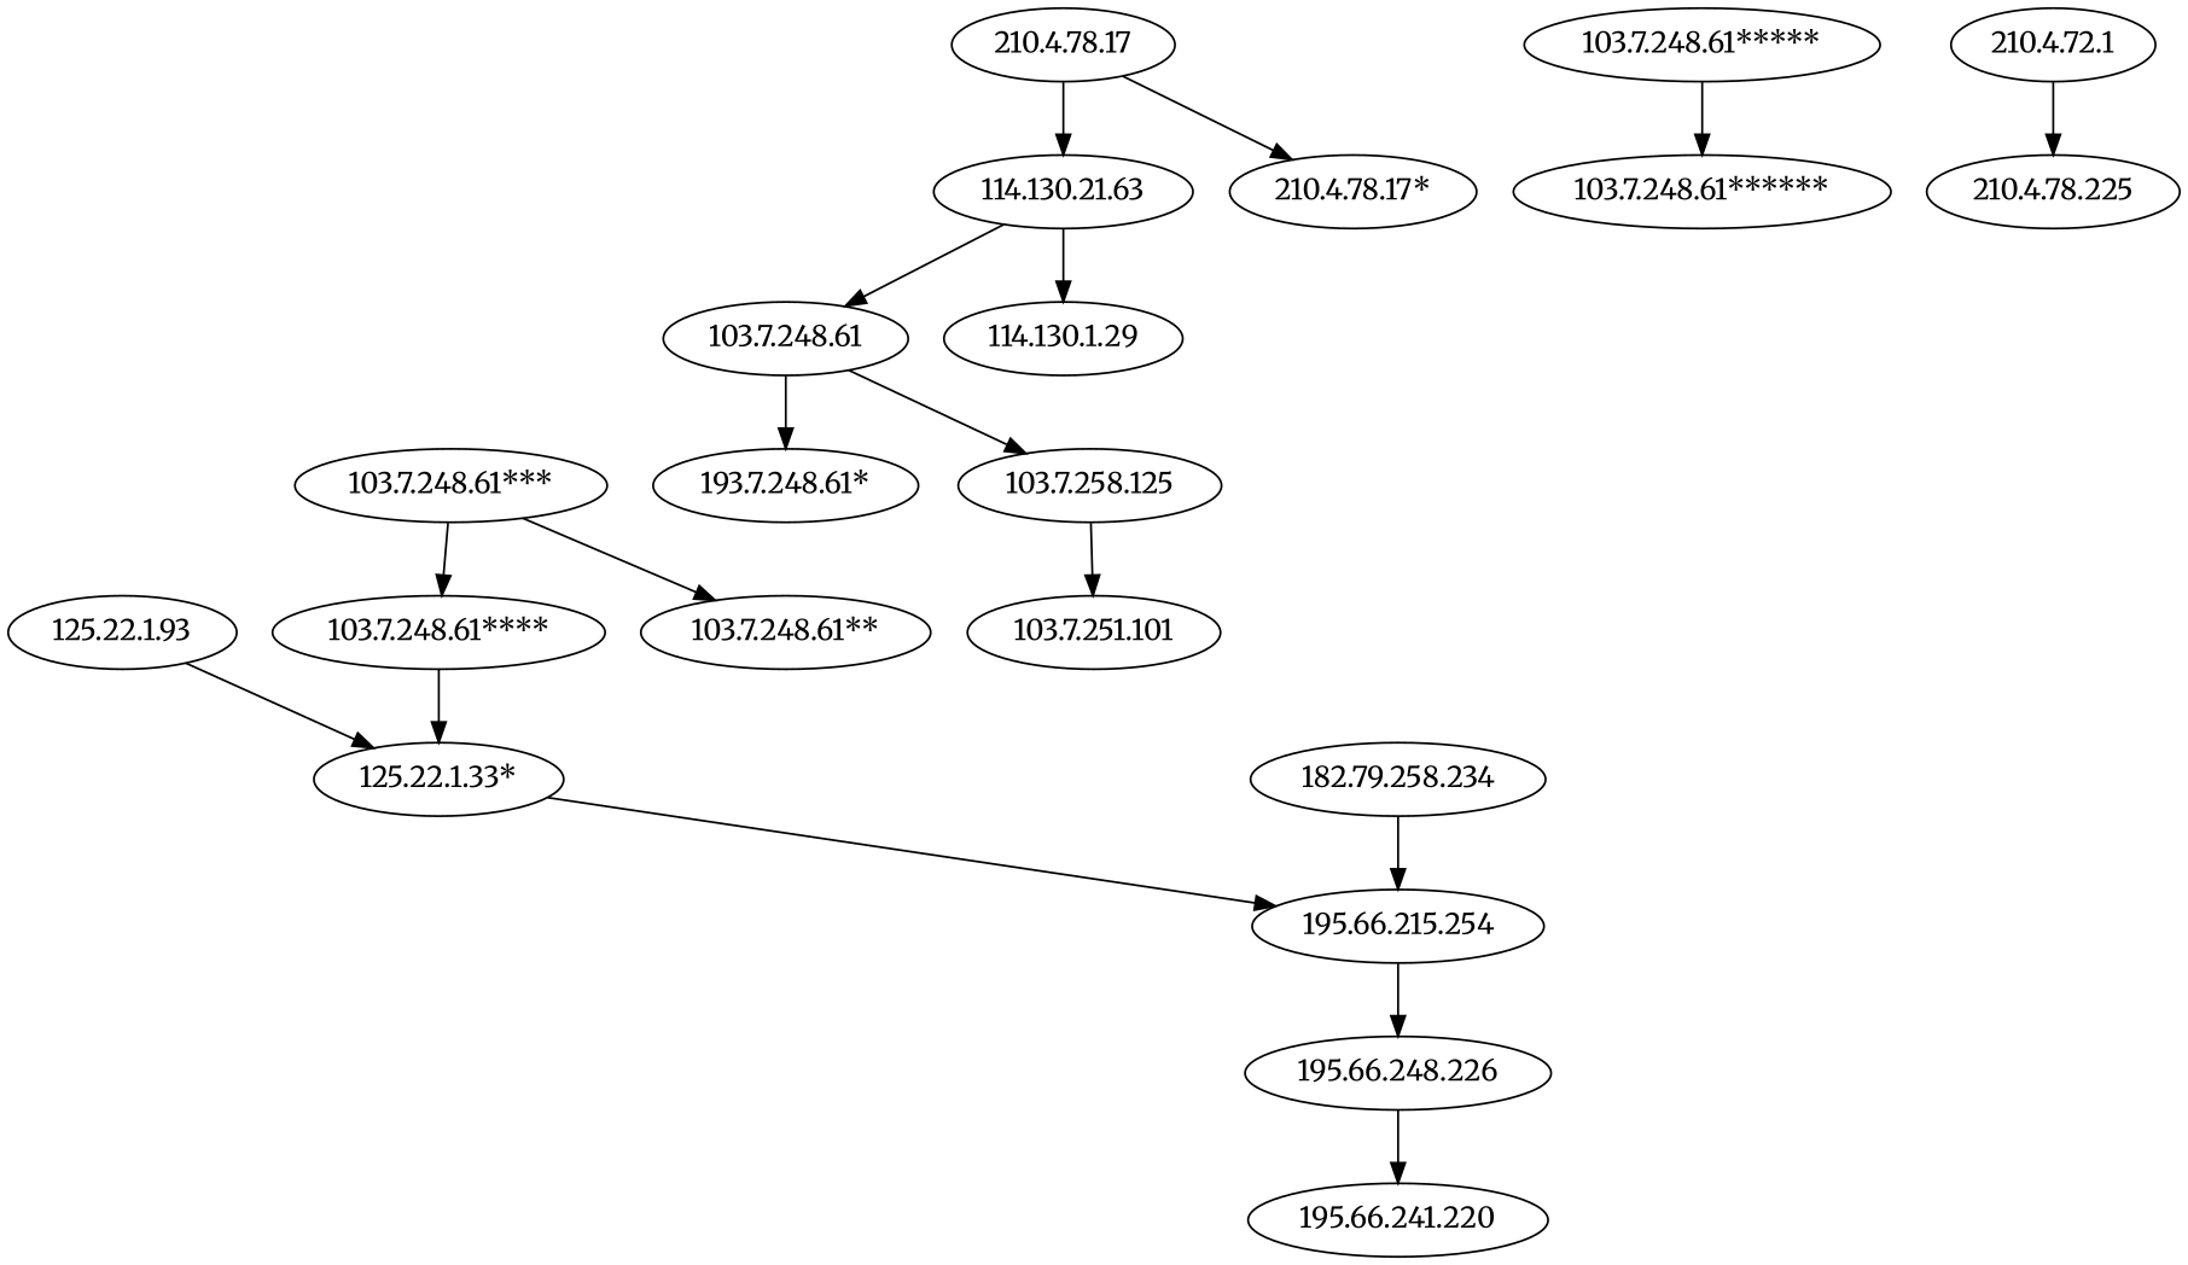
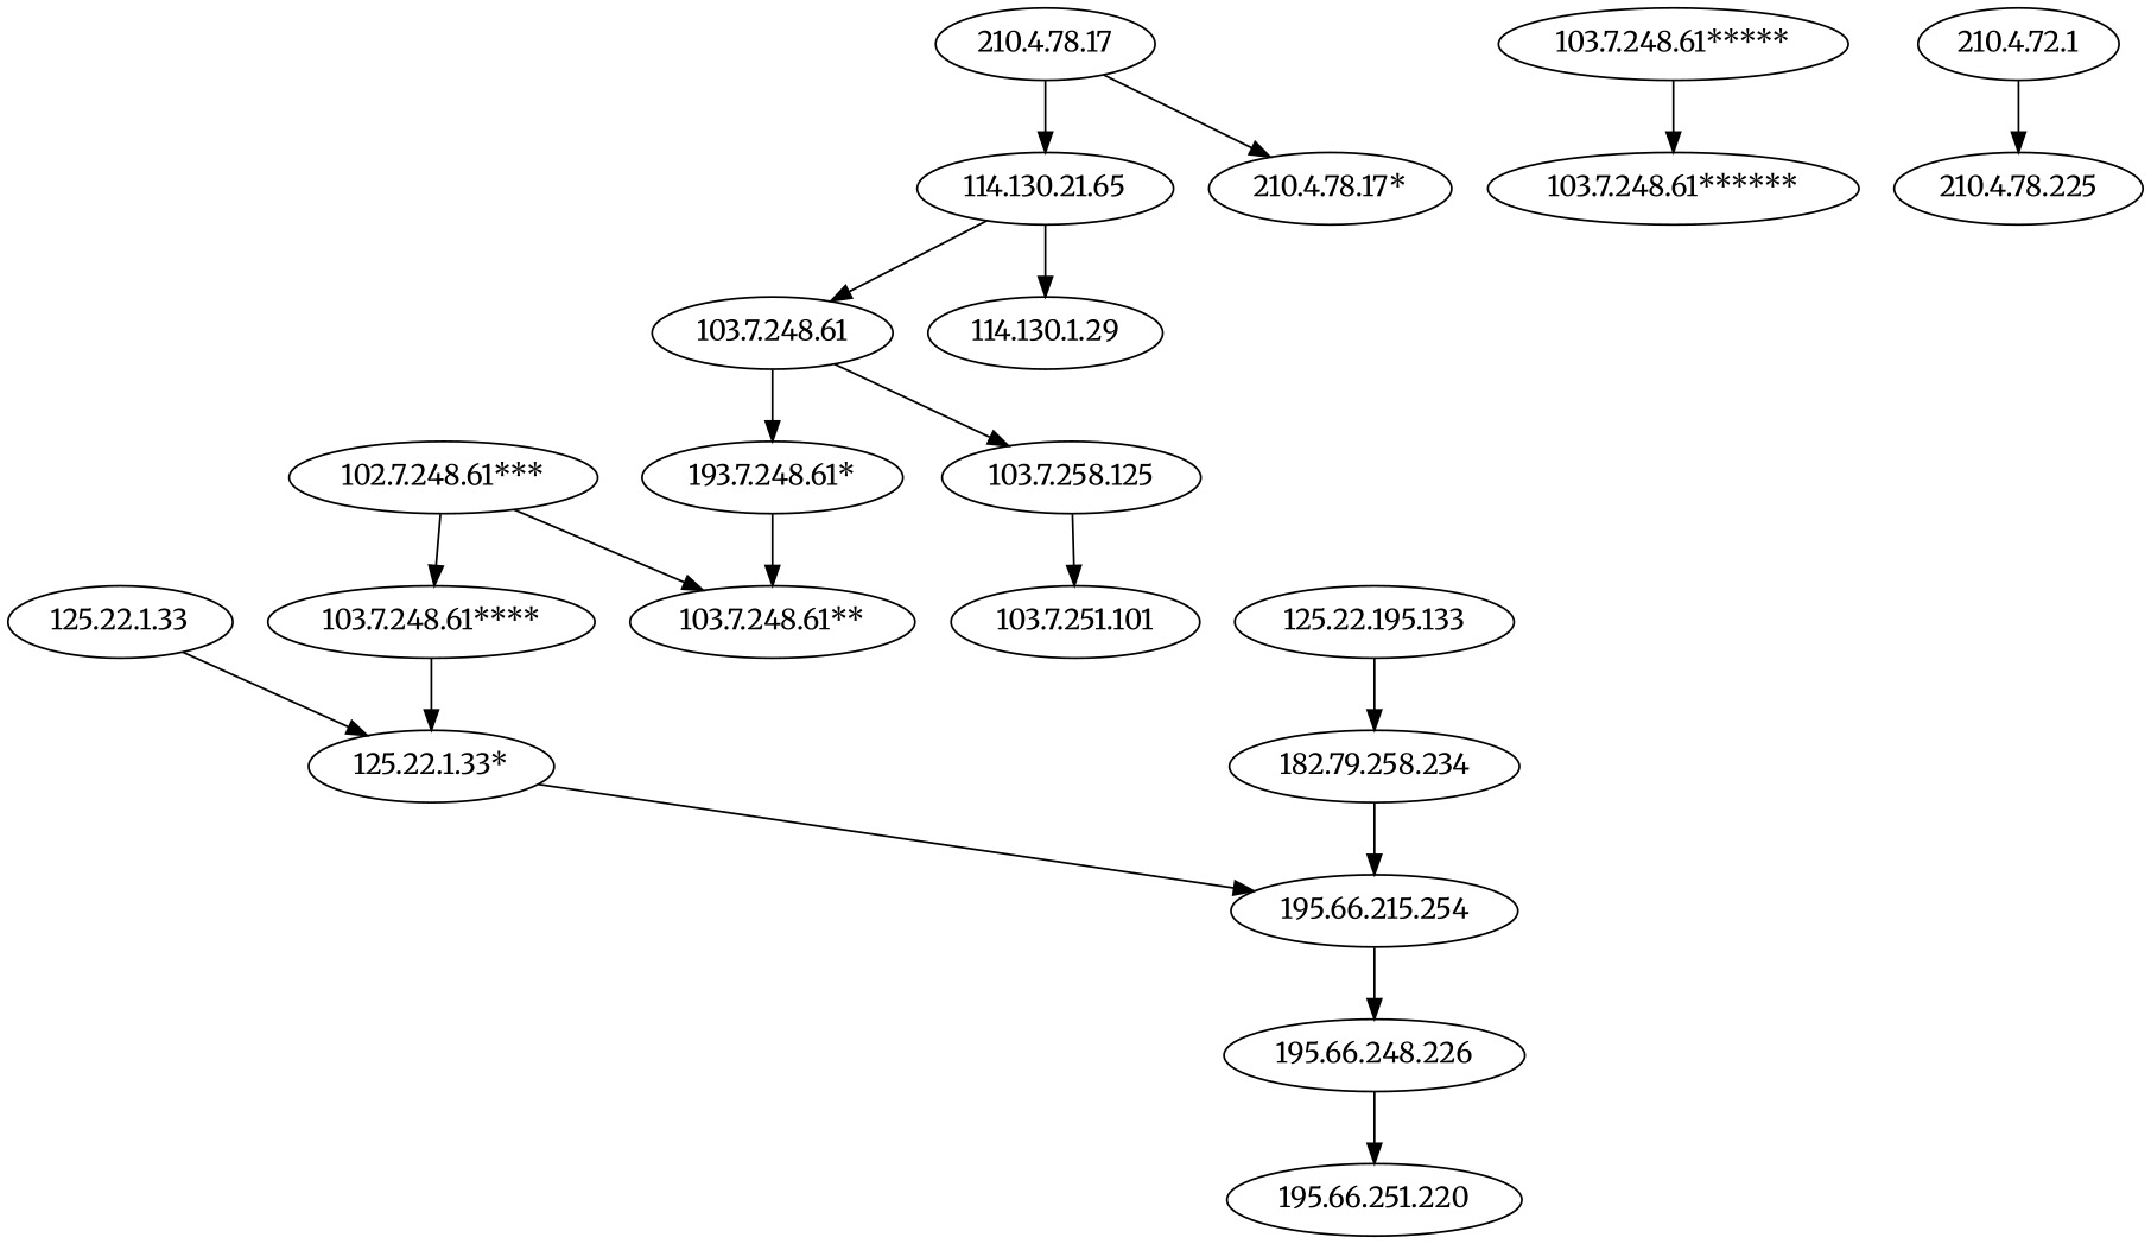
  strict digraph {
    fontname=Merriweather
    node [fontname=Merriweather]
    edge [fontname=Merriweather weight=12]
    n1 [label="182.79.258.234"]
+   "125.22.195.133"
    n3 [label="195.66.215.254"]
    n4 [label="103.7.258.125"]
    "103.7.251.101"
-   "125.22.1.33" [label="125.22.1.93"]
+   "125.22.1.33"
    "125.22.1.33*"
-   "103.7.248.61***"
+   "103.7.248.61***" [label="102.7.248.61***"]
    "103.7.248.61****"
    "103.7.248.61**"
    "103.7.248.61*****"
    "103.7.248.61******"
    n13 [label="193.7.248.61*"]
    "210.4.78.17"
-   "114.130.21.65" [label="114.130.21.63"]
+   "114.130.21.65"
    "210.4.78.17*"
    "103.7.248.61"
    "114.130.1.29"
    "195.66.248.226"
-   "195.66.241.220"
+   "195.66.241.220" [label="195.66.251.220"]
    "210.4.72.1"
    "210.4.78.225"
    n1 -> n3 [weight=273]
+   "125.22.195.133" -> n1 [weight=273]
    n3 -> "195.66.248.226" [weight=276]
    n4 -> "103.7.251.101" [weight=3]
    "125.22.1.33" -> "125.22.1.33*" [weight=3]
    "125.22.1.33*" -> n3 [weight=3]
    "103.7.248.61***" -> "103.7.248.61****"
    "103.7.248.61***" -> "103.7.248.61**"
    "103.7.248.61****" -> "125.22.1.33*"
    "103.7.248.61*****" -> "103.7.248.61******"
+   n13 -> "103.7.248.61**"
    "210.4.78.17" -> "114.130.21.65" [weight=272]
    "210.4.78.17" -> "210.4.78.17*" [weight=1]
    "114.130.21.65" -> "103.7.248.61" [weight=15]
    "114.130.21.65" -> "114.130.1.29" [weight=273]
    "103.7.248.61" -> n4 [weight=3]
    "103.7.248.61" -> n13
    "195.66.248.226" -> "195.66.241.220" [weight=276]
    "210.4.72.1" -> "210.4.78.225" [weight=288]
  }
